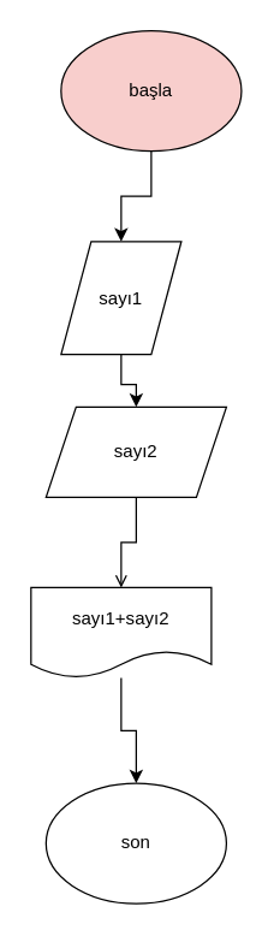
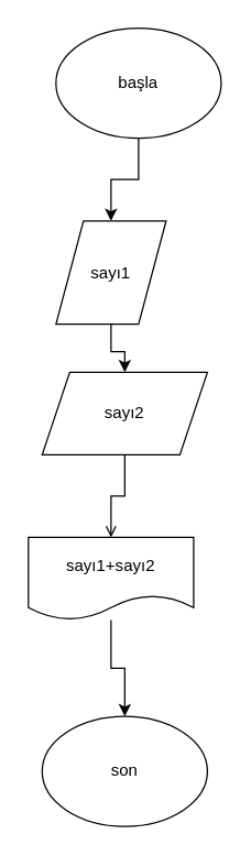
  <mxCell id="0" />
  <mxCell id="1" parent="0" />
  <mxCell id="2" style="edgeStyle=orthogonalEdgeStyle;rounded=0;orthogonalLoop=1;jettySize=auto;html=1;exitX=0.5;exitY=1;exitDx=0;exitDy=0;" edge="1" parent="1" source="3" target="5"><mxGeometry relative="1" as="geometry" /></mxCell>
- <mxCell id="3" value="başla" style="ellipse;whiteSpace=wrap;html=1;fillColor=#f8cecc;" vertex="1" parent="1"><mxGeometry x="40" y="20" width="120" height="80" as="geometry" /></mxCell>
+ <mxCell id="3" value="başla" style="ellipse;whiteSpace=wrap;html=1;" vertex="1" parent="1"><mxGeometry x="40" y="20" width="120" height="80" as="geometry" /></mxCell>
  <mxCell id="4" style="edgeStyle=orthogonalEdgeStyle;rounded=0;orthogonalLoop=1;jettySize=auto;html=1;exitX=0.5;exitY=1;exitDx=0;exitDy=0;" edge="1" parent="1" source="5" target="7"><mxGeometry relative="1" as="geometry" /></mxCell>
  <mxCell id="5" value="sayı1" style="shape=parallelogram;perimeter=parallelogramPerimeter;whiteSpace=wrap;html=1;fixedSize=1;" vertex="1" parent="1"><mxGeometry x="40" y="160" width="80" height="75" as="geometry" /></mxCell>
  <mxCell id="6" style="edgeStyle=orthogonalEdgeStyle;rounded=0;orthogonalLoop=1;jettySize=auto;html=1;exitX=0.5;exitY=1;exitDx=0;exitDy=0;endArrow=open;" edge="1" parent="1" source="7" target="9"><mxGeometry relative="1" as="geometry" /></mxCell>
  <mxCell id="7" value="sayı2" style="shape=parallelogram;perimeter=parallelogramPerimeter;whiteSpace=wrap;html=1;fixedSize=1;" vertex="1" parent="1"><mxGeometry x="30" y="270" width="120" height="60" as="geometry" /></mxCell>
  <mxCell id="8" style="edgeStyle=orthogonalEdgeStyle;rounded=0;orthogonalLoop=1;jettySize=auto;html=1;" edge="1" parent="1" source="9" target="10"><mxGeometry relative="1" as="geometry" /></mxCell>
  <mxCell id="9" value="sayı1+sayı2" style="shape=document;whiteSpace=wrap;html=1;boundedLbl=1;" vertex="1" parent="1"><mxGeometry x="20" y="390" width="120" height="60" as="geometry" /></mxCell>
  <mxCell id="10" value="son" style="ellipse;whiteSpace=wrap;html=1;" vertex="1" parent="1"><mxGeometry x="30" y="520" width="120" height="80" as="geometry" /></mxCell>
